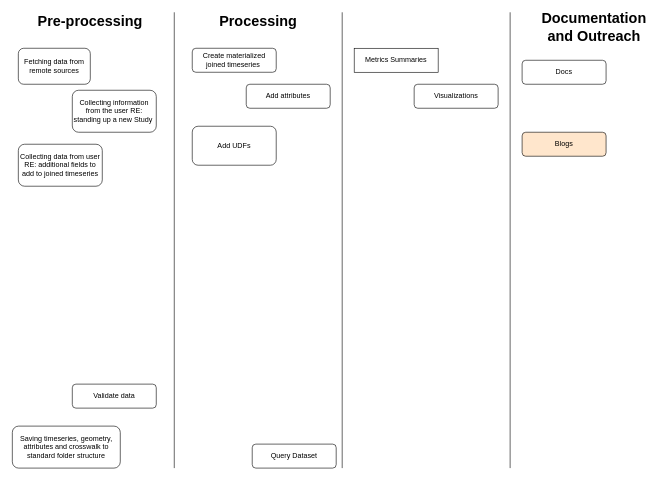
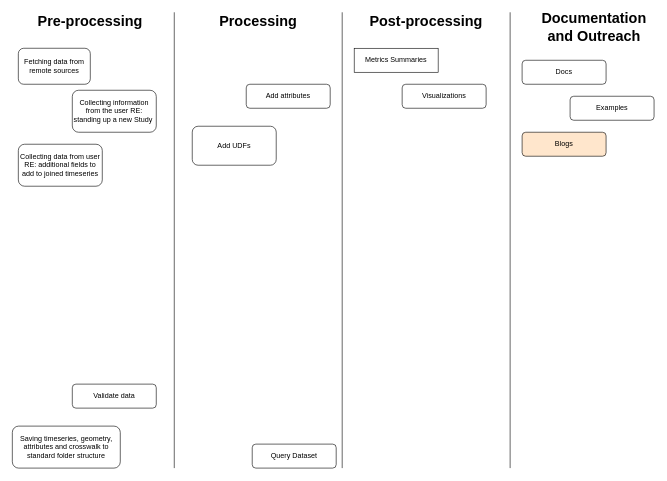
  <mxCell id="0" />
  <mxCell id="1" parent="0" />
  <mxCell id="2" value="" style="endArrow=none;html=1;rounded=0;" parent="1" edge="1"><mxGeometry width="50" height="50" relative="1" as="geometry"><mxPoint x="290" y="780" as="sourcePoint" /><mxPoint x="290" y="20" as="targetPoint" /></mxGeometry></mxCell>
  <mxCell id="3" value="" style="endArrow=none;html=1;rounded=0;" parent="1" edge="1"><mxGeometry width="50" height="50" relative="1" as="geometry"><mxPoint x="570" y="780" as="sourcePoint" /><mxPoint x="570" y="20" as="targetPoint" /></mxGeometry></mxCell>
  <mxCell id="4" value="" style="endArrow=none;html=1;rounded=0;" parent="1" edge="1"><mxGeometry width="50" height="50" relative="1" as="geometry"><mxPoint x="850" y="780" as="sourcePoint" /><mxPoint x="850" y="20" as="targetPoint" /></mxGeometry></mxCell>
  <mxCell id="5" value="Pre-processing" style="text;html=1;strokeColor=none;fillColor=none;align=center;verticalAlign=middle;whiteSpace=wrap;rounded=0;fontSize=24;fontStyle=1" parent="1" vertex="1"><mxGeometry x="40" y="20" width="220" height="30" as="geometry" /></mxCell>
  <mxCell id="6" value="Processing" style="text;html=1;strokeColor=none;fillColor=none;align=center;verticalAlign=middle;whiteSpace=wrap;rounded=0;fontSize=24;fontStyle=1" parent="1" vertex="1"><mxGeometry x="380" y="20" width="100" height="30" as="geometry" /></mxCell>
+ <mxCell id="7" value="Post-processing" style="text;html=1;strokeColor=none;fillColor=none;align=center;verticalAlign=middle;whiteSpace=wrap;rounded=0;fontSize=24;fontStyle=1" parent="1" vertex="1"><mxGeometry x="590" y="20" width="240" height="30" as="geometry" /></mxCell>
  <mxCell id="8" value="Documentation and Outreach" style="text;html=1;strokeColor=none;fillColor=none;align=center;verticalAlign=middle;whiteSpace=wrap;rounded=0;fontSize=24;fontStyle=1" parent="1" vertex="1"><mxGeometry x="940" y="30" width="100" height="30" as="geometry" /></mxCell>
  <mxCell id="9" value="Fetching data from remote sources" style="rounded=1;whiteSpace=wrap;html=1;" parent="1" vertex="1"><mxGeometry x="30" y="80" width="120" height="60" as="geometry" /></mxCell>
  <mxCell id="10" value="Collecting information from the user RE: standing up a new Study&amp;nbsp;" style="rounded=1;whiteSpace=wrap;html=1;" parent="1" vertex="1"><mxGeometry x="120" y="150" width="140" height="70" as="geometry" /></mxCell>
  <mxCell id="11" value="Saving timeseries, geometry, attributes and crosswalk to standard folder structure" style="rounded=1;whiteSpace=wrap;html=1;" parent="1" vertex="1"><mxGeometry x="20" y="710" width="180" height="70" as="geometry" /></mxCell>
  <mxCell id="12" value="Validate data" style="rounded=1;whiteSpace=wrap;html=1;" parent="1" vertex="1"><mxGeometry x="120" y="640" width="140" height="40" as="geometry" /></mxCell>
- <mxCell id="13" value="Create materialized joined timeseries&amp;nbsp;" style="rounded=1;whiteSpace=wrap;html=1;" parent="1" vertex="1"><mxGeometry x="320" y="80" width="140" height="40" as="geometry" /></mxCell>
  <mxCell id="14" value="Collecting data from user RE: additional fields to add to joined timeseries" style="rounded=1;whiteSpace=wrap;html=1;" parent="1" vertex="1"><mxGeometry x="30" y="240" width="140" height="70" as="geometry" /></mxCell>
  <mxCell id="15" value="Add attributes" style="rounded=1;whiteSpace=wrap;html=1;" parent="1" vertex="1"><mxGeometry x="410" y="140" width="140" height="40" as="geometry" /></mxCell>
  <mxCell id="16" value="Add UDFs" style="rounded=1;whiteSpace=wrap;html=1;" parent="1" vertex="1"><mxGeometry x="320" y="210" width="140" height="65" as="geometry" /></mxCell>
  <mxCell id="17" value="Metrics Summaries" style="whiteSpace=wrap;html=1;rounded=0;" parent="1" vertex="1"><mxGeometry x="590" y="80" width="140" height="40" as="geometry" /></mxCell>
- <mxCell id="18" value="Visualizations" style="rounded=1;whiteSpace=wrap;html=1;" parent="1" vertex="1"><mxGeometry x="690" y="140" width="140" height="40" as="geometry" /></mxCell>
+ <mxCell id="18" value="Visualizations" style="rounded=1;whiteSpace=wrap;html=1;" parent="1" vertex="1"><mxGeometry x="670" y="140" width="140" height="40" as="geometry" /></mxCell>
  <mxCell id="19" value="Docs" style="rounded=1;whiteSpace=wrap;html=1;" parent="1" vertex="1"><mxGeometry x="870" y="100" width="140" height="40" as="geometry" /></mxCell>
+ <mxCell id="20" value="Examples" style="rounded=1;whiteSpace=wrap;html=1;" parent="1" vertex="1"><mxGeometry x="950" y="160" width="140" height="40" as="geometry" /></mxCell>
  <mxCell id="21" value="Blogs" style="rounded=1;whiteSpace=wrap;html=1;fillColor=#ffe6cc;" parent="1" vertex="1"><mxGeometry x="870" y="220" width="140" height="40" as="geometry" /></mxCell>
  <mxCell id="22" value="Query Dataset" style="rounded=1;whiteSpace=wrap;html=1;" vertex="1" parent="1"><mxGeometry x="420" y="740" width="140" height="40" as="geometry" /></mxCell>
